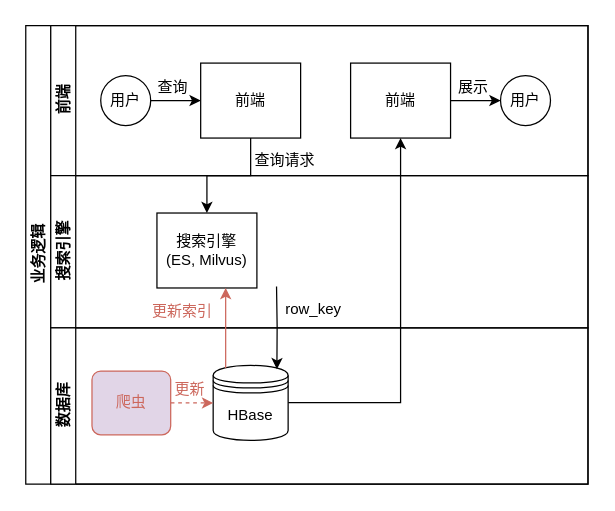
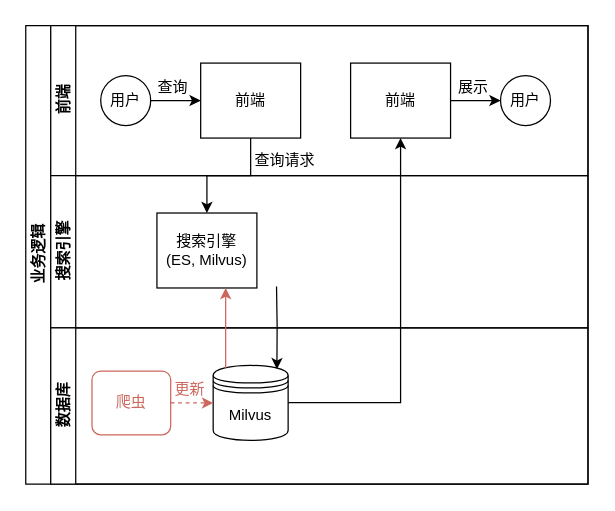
  <mxCell id="0" />
  <mxCell id="1" parent="0" />
  <mxCell id="2" value="业务逻辑" style="swimlane;html=1;childLayout=stackLayout;resizeParent=1;resizeParentMax=0;horizontal=0;startSize=20;horizontalStack=0;" parent="1" vertex="1"><mxGeometry x="20" y="20" width="450" height="367" as="geometry" /></mxCell>
  <mxCell id="3" value="前端" style="swimlane;html=1;startSize=20;horizontal=0;" parent="2" vertex="1"><mxGeometry x="20" width="430" height="120" as="geometry" /></mxCell>
  <mxCell id="4" value="" style="edgeStyle=orthogonalEdgeStyle;rounded=0;orthogonalLoop=1;jettySize=auto;html=1;" parent="3" source="5" target="6" edge="1"><mxGeometry relative="1" as="geometry" /></mxCell>
  <mxCell id="5" value="用户" style="ellipse;whiteSpace=wrap;html=1;" parent="3" vertex="1"><mxGeometry x="40" y="40" width="40" height="40" as="geometry" /></mxCell>
  <mxCell id="6" value="前端" style="rounded=0;whiteSpace=wrap;html=1;fontFamily=Helvetica;fontSize=12;fontColor=#000000;align=center;" parent="3" vertex="1"><mxGeometry x="120" y="30" width="80" height="60" as="geometry" /></mxCell>
  <mxCell id="7" value="" style="edgeStyle=orthogonalEdgeStyle;rounded=0;orthogonalLoop=1;jettySize=auto;html=1;endArrow=classic;endFill=1;" parent="3" source="8" target="9" edge="1"><mxGeometry relative="1" as="geometry" /></mxCell>
  <mxCell id="8" value="前端" style="rounded=0;whiteSpace=wrap;html=1;fontFamily=Helvetica;fontSize=12;fontColor=#000000;align=center;" parent="3" vertex="1"><mxGeometry x="240" y="30" width="80" height="60" as="geometry" /></mxCell>
  <mxCell id="9" value="用户" style="ellipse;whiteSpace=wrap;html=1;" parent="3" vertex="1"><mxGeometry x="360" y="40" width="40" height="40" as="geometry" /></mxCell>
  <mxCell id="10" value="查询" style="text;html=1;strokeColor=none;fillColor=none;align=center;verticalAlign=middle;whiteSpace=wrap;rounded=0;" parent="3" vertex="1"><mxGeometry x="68" y="40" width="60" height="20" as="geometry" /></mxCell>
  <mxCell id="11" value="查询请求" style="text;html=1;align=center;verticalAlign=middle;resizable=0;points=[];autosize=1;strokeColor=none;fillColor=none;" parent="3" vertex="1"><mxGeometry x="152" y="93" width="70" height="30" as="geometry" /></mxCell>
  <mxCell id="12" value="展示" style="text;html=1;align=center;verticalAlign=middle;resizable=0;points=[];autosize=1;strokeColor=none;fillColor=none;" parent="3" vertex="1"><mxGeometry x="313" y="35" width="50" height="30" as="geometry" /></mxCell>
  <mxCell id="13" value="搜索引擎" style="swimlane;html=1;startSize=20;horizontal=0;" parent="2" vertex="1"><mxGeometry x="20" y="120" width="430" height="122" as="geometry" /></mxCell>
  <mxCell id="14" value="搜索引擎&lt;br&gt;(ES, Milvus)" style="rounded=0;whiteSpace=wrap;html=1;fontFamily=Helvetica;fontSize=12;fontColor=#000000;align=center;" parent="13" vertex="1"><mxGeometry x="85" y="30" width="80" height="60" as="geometry" /></mxCell>
- <mxCell id="15" value="row_key" style="text;html=1;align=center;verticalAlign=middle;resizable=0;points=[];autosize=1;strokeColor=none;fillColor=none;" vertex="1" parent="13"><mxGeometry x="175" y="92" width="70" height="30" as="geometry" /></mxCell>
- <mxCell id="16" value="更新索引" style="text;html=1;align=center;verticalAlign=middle;resizable=0;points=[];autosize=1;strokeColor=none;fillColor=none;fontColor=#CC675C;" vertex="1" parent="13"><mxGeometry x="72" y="96" width="66" height="26" as="geometry" /></mxCell>
  <mxCell id="17" value="数据库" style="swimlane;html=1;startSize=20;horizontal=0;" parent="2" vertex="1"><mxGeometry x="20" y="242" width="430" height="125" as="geometry" /></mxCell>
  <mxCell id="18" value="" style="edgeStyle=orthogonalEdgeStyle;rounded=0;orthogonalLoop=1;jettySize=auto;html=1;endArrow=classic;endFill=1;entryX=0.5;entryY=1;entryDx=0;entryDy=0;" parent="17" target="8" edge="1"><mxGeometry relative="1" as="geometry"><mxPoint x="190" y="59.739" as="sourcePoint" /><mxPoint x="280" y="-40" as="targetPoint" /><Array as="points"><mxPoint x="280" y="60" /></Array></mxGeometry></mxCell>
- <mxCell id="19" value="HBase" style="shape=datastore;whiteSpace=wrap;html=1;" parent="17" vertex="1"><mxGeometry x="130" y="30" width="60" height="60" as="geometry" /></mxCell>
+ <mxCell id="19" value="Milvus" style="shape=datastore;whiteSpace=wrap;html=1;" parent="17" vertex="1"><mxGeometry x="130" y="30" width="60" height="60" as="geometry" /></mxCell>
  <mxCell id="20" style="edgeStyle=orthogonalEdgeStyle;rounded=0;orthogonalLoop=1;jettySize=auto;html=1;exitX=1;exitY=0.5;exitDx=0;exitDy=0;entryX=0;entryY=0.5;entryDx=0;entryDy=0;strokeColor=#CC675C;dashed=1;" edge="1" parent="17" source="21" target="19"><mxGeometry relative="1" as="geometry" /></mxCell>
- <mxCell id="21" value="&lt;font color=&quot;#cc675c&quot;&gt;爬虫&lt;/font&gt;" style="rounded=1;whiteSpace=wrap;html=1;absoluteArcSize=1;arcSize=14;strokeWidth=1;strokeColor=#CC675C;fillColor=#e1d5e7;" vertex="1" parent="17"><mxGeometry x="33" y="34.5" width="63" height="51" as="geometry" /></mxCell>
+ <mxCell id="21" value="&lt;font color=&quot;#cc675c&quot;&gt;爬虫&lt;/font&gt;" style="rounded=1;whiteSpace=wrap;html=1;absoluteArcSize=1;arcSize=14;strokeWidth=1;strokeColor=#CC675C;fillColor=#FFFFFF;" vertex="1" parent="17"><mxGeometry x="33" y="34.5" width="63" height="51" as="geometry" /></mxCell>
  <mxCell id="22" value="&lt;font color=&quot;#cc675c&quot;&gt;更新&lt;/font&gt;" style="text;html=1;align=center;verticalAlign=middle;resizable=0;points=[];autosize=1;strokeColor=none;fillColor=none;" vertex="1" parent="17"><mxGeometry x="90" y="36" width="42" height="26" as="geometry" /></mxCell>
  <mxCell id="23" style="edgeStyle=orthogonalEdgeStyle;rounded=0;orthogonalLoop=1;jettySize=auto;html=1;endArrow=classic;endFill=1;exitX=0.5;exitY=1;exitDx=0;exitDy=0;entryX=0.5;entryY=0;entryDx=0;entryDy=0;" parent="2" source="6" target="14" edge="1"><mxGeometry relative="1" as="geometry"><mxPoint x="310" y="210" as="sourcePoint" /><mxPoint x="310" y="270" as="targetPoint" /></mxGeometry></mxCell>
  <mxCell id="24" style="edgeStyle=orthogonalEdgeStyle;rounded=0;orthogonalLoop=1;jettySize=auto;html=1;endArrow=classic;endFill=1;exitX=0.196;exitY=-0.042;exitDx=0;exitDy=0;entryX=0.85;entryY=0.05;entryDx=0;entryDy=0;entryPerimeter=0;exitPerimeter=0;" parent="2" edge="1" target="19"><mxGeometry relative="1" as="geometry"><mxPoint x="200.72" y="208.74" as="sourcePoint" /><mxPoint x="179.71" y="270" as="targetPoint" /></mxGeometry></mxCell>
  <mxCell id="25" value="" style="endArrow=classic;html=1;rounded=0;entryX=0.25;entryY=1;entryDx=0;entryDy=0;exitX=0.15;exitY=0.05;exitDx=0;exitDy=0;exitPerimeter=0;strokeColor=#CC675C;" edge="1" parent="2"><mxGeometry width="50" height="50" relative="1" as="geometry"><mxPoint x="160" y="274" as="sourcePoint" /><mxPoint x="160" y="210" as="targetPoint" /></mxGeometry></mxCell>
